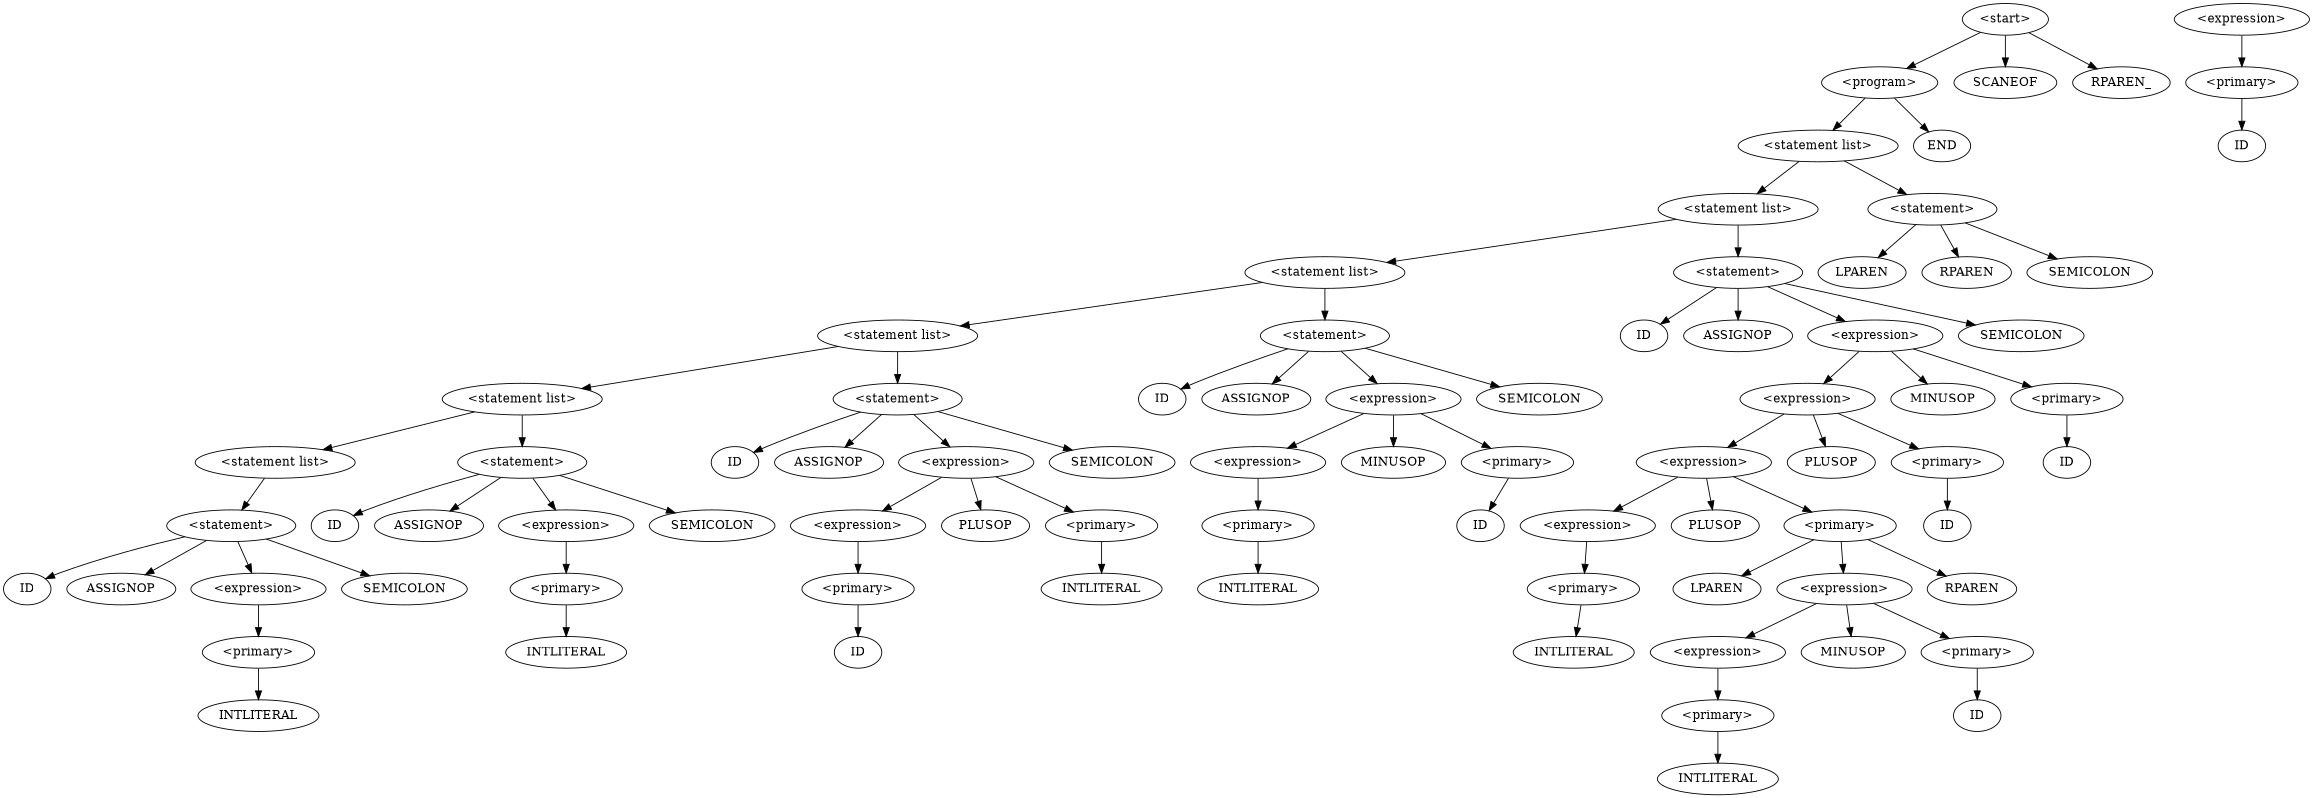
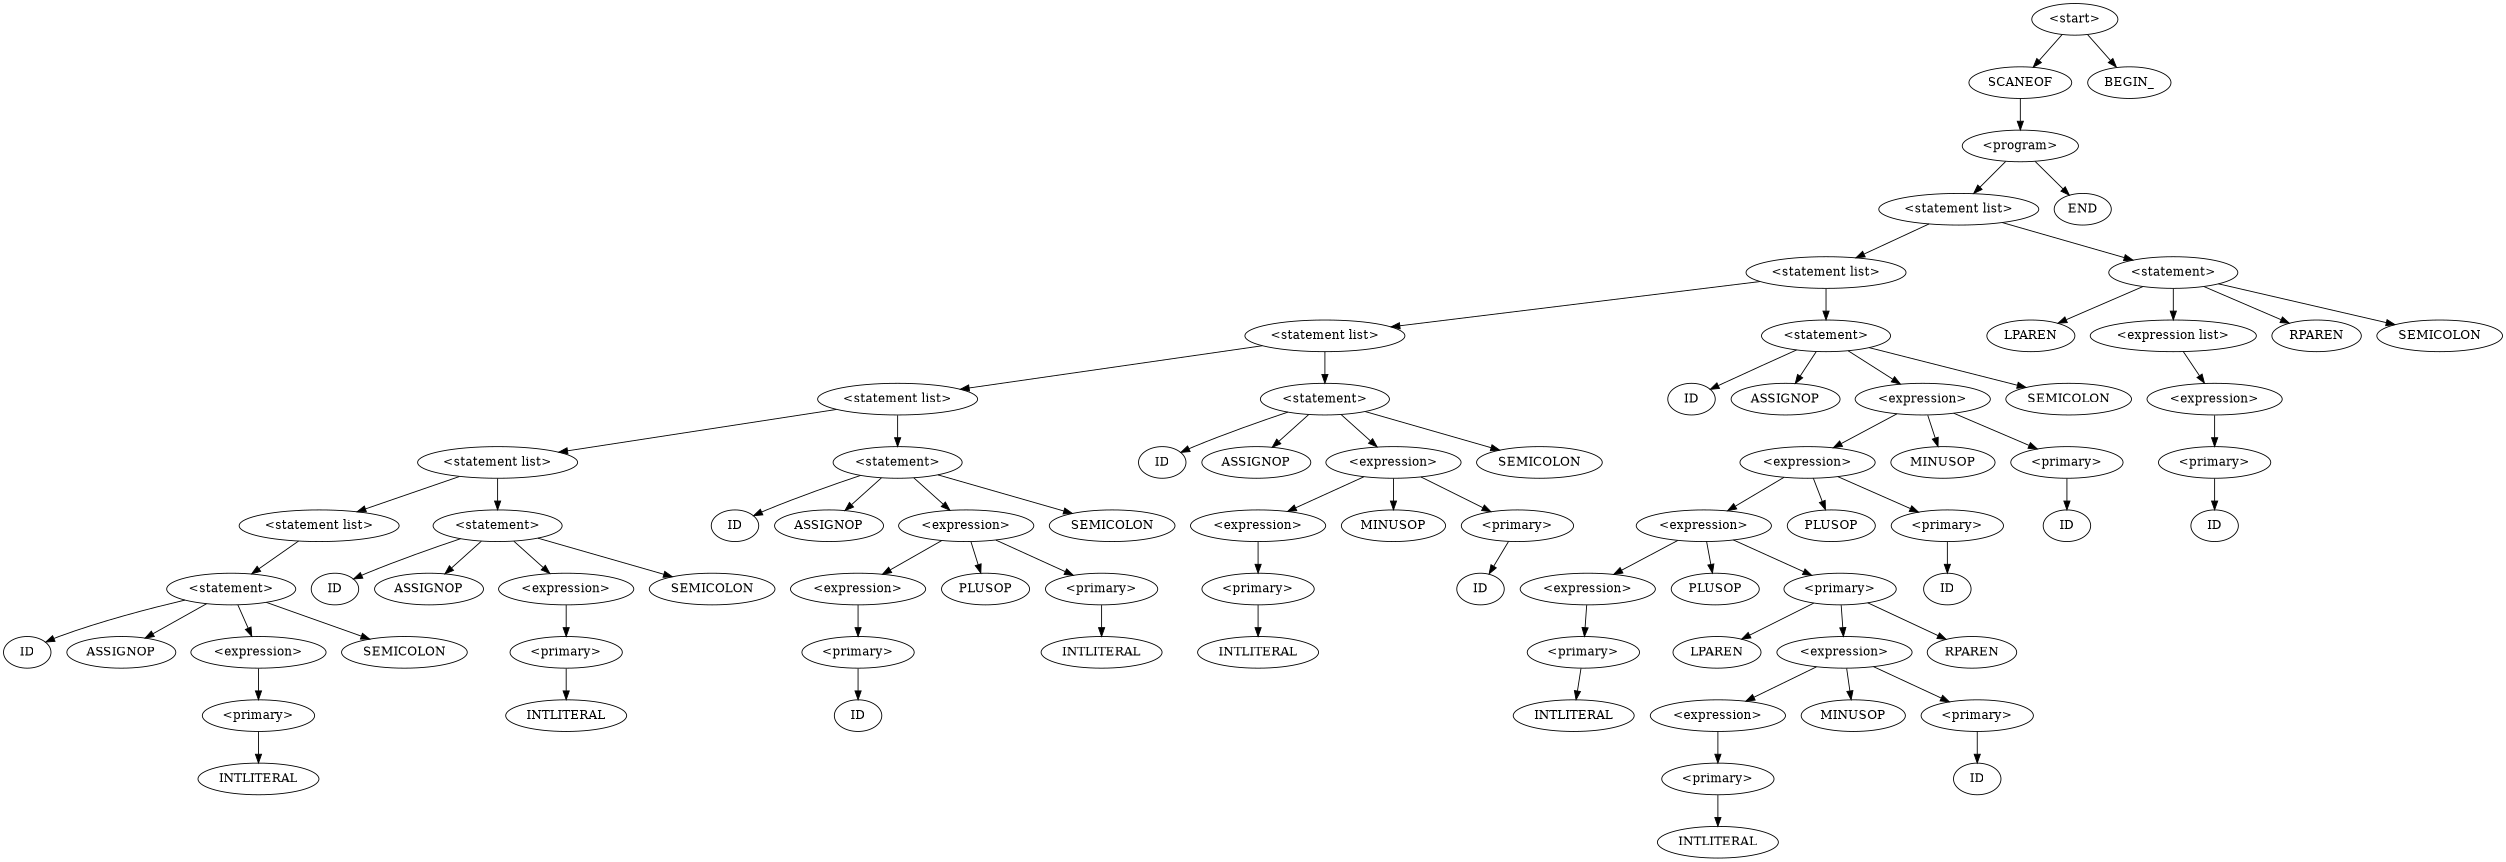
  digraph {
    n1 [label="<start>"]
    n2 [label="<program>"]
    n3 [label=SCANEOF]
-   n4 [label=RPAREN_]
+   n4 [label=BEGIN_]
    n5 [label="<statement list>"]
    n6 [label=END]
    n7 [label="<statement list>"]
    n8 [label="<statement>"]
    n9 [label="<statement list>"]
    n10 [label="<statement>"]
    n11 [label=LPAREN]
+   n12 [label="<expression list>"]
    n13 [label=RPAREN]
    n14 [label=SEMICOLON]
    n15 [label="<statement list>"]
    n16 [label="<statement>"]
    n17 [label=ID]
    n18 [label=ASSIGNOP]
    n19 [label="<expression>"]
    n20 [label=SEMICOLON]
    n21 [label="<statement list>"]
    n22 [label="<statement>"]
    n23 [label=ID]
    n24 [label=ASSIGNOP]
    n25 [label="<expression>"]
    n26 [label=SEMICOLON]
    n27 [label="<statement list>"]
    n28 [label="<statement>"]
    n29 [label=ID]
    n30 [label=ASSIGNOP]
    n31 [label="<expression>"]
    n32 [label=SEMICOLON]
    n33 [label="<statement>"]
    n34 [label=ID]
    n35 [label=ASSIGNOP]
    n36 [label="<expression>"]
    n37 [label=SEMICOLON]
    n38 [label=ID]
    n39 [label=ASSIGNOP]
    n40 [label="<expression>"]
    n41 [label=SEMICOLON]
    n42 [label="<primary>"]
    n43 [label=INTLITERAL]
    n44 [label="<primary>"]
    n45 [label=INTLITERAL]
    n46 [label="<expression>"]
    n47 [label=PLUSOP]
    n48 [label="<primary>"]
    n49 [label="<primary>"]
    n50 [label=INTLITERAL]
    n51 [label=ID]
    n52 [label="<expression>"]
    n53 [label=MINUSOP]
    n54 [label="<primary>"]
    n55 [label="<primary>"]
    n56 [label=ID]
    n57 [label=INTLITERAL]
    n58 [label="<expression>"]
    n59 [label=MINUSOP]
    n60 [label="<primary>"]
    n61 [label="<expression>"]
    n62 [label=PLUSOP]
    n63 [label="<primary>"]
    n64 [label=ID]
    n65 [label="<expression>"]
    n66 [label=PLUSOP]
    n67 [label="<primary>"]
    n68 [label=ID]
    n69 [label="<primary>"]
    n70 [label=LPAREN]
    n71 [label="<expression>"]
    n72 [label=RPAREN]
    n73 [label=INTLITERAL]
    n74 [label="<expression>"]
    n75 [label=MINUSOP]
    n76 [label="<primary>"]
    n77 [label="<primary>"]
    n78 [label=ID]
    n79 [label=INTLITERAL]
    n80 [label="<expression>"]
    n81 [label="<primary>"]
    n82 [label=ID]
-   n1 -> n2
+   n3 -> n2
    n1 -> n3
    n1 -> n4
    n2 -> n5
    n2 -> n6
    n5 -> n7
    n5 -> n8
    n7 -> n9
    n7 -> n10
    n8 -> n11
+   n8 -> n12
    n8 -> n13
    n8 -> n14
    n9 -> n15
    n9 -> n16
    n10 -> n17
    n10 -> n18
    n10 -> n19
    n10 -> n20
+   n12 -> n80
    n15 -> n21
    n15 -> n22
    n16 -> n23
    n16 -> n24
    n16 -> n25
    n16 -> n26
    n19 -> n58
    n19 -> n59
    n19 -> n60
    n21 -> n27
    n21 -> n28
    n22 -> n29
    n22 -> n30
    n22 -> n31
    n22 -> n32
    n25 -> n52
    n25 -> n53
    n25 -> n54
    n27 -> n33
    n28 -> n34
    n28 -> n35
    n28 -> n36
    n28 -> n37
    n31 -> n46
    n31 -> n47
    n31 -> n48
    n33 -> n38
    n33 -> n39
    n33 -> n40
    n33 -> n41
    n36 -> n44
    n40 -> n42
    n42 -> n43
    n44 -> n45
    n46 -> n49
    n48 -> n50
    n49 -> n51
    n52 -> n55
    n54 -> n56
    n55 -> n57
    n58 -> n61
    n58 -> n62
    n58 -> n63
    n60 -> n64
    n61 -> n65
    n61 -> n66
    n61 -> n67
    n63 -> n68
    n65 -> n69
    n67 -> n70
    n67 -> n71
    n67 -> n72
    n69 -> n73
    n71 -> n74
    n71 -> n75
    n71 -> n76
    n74 -> n77
    n76 -> n78
    n77 -> n79
    n80 -> n81
    n81 -> n82
  }
